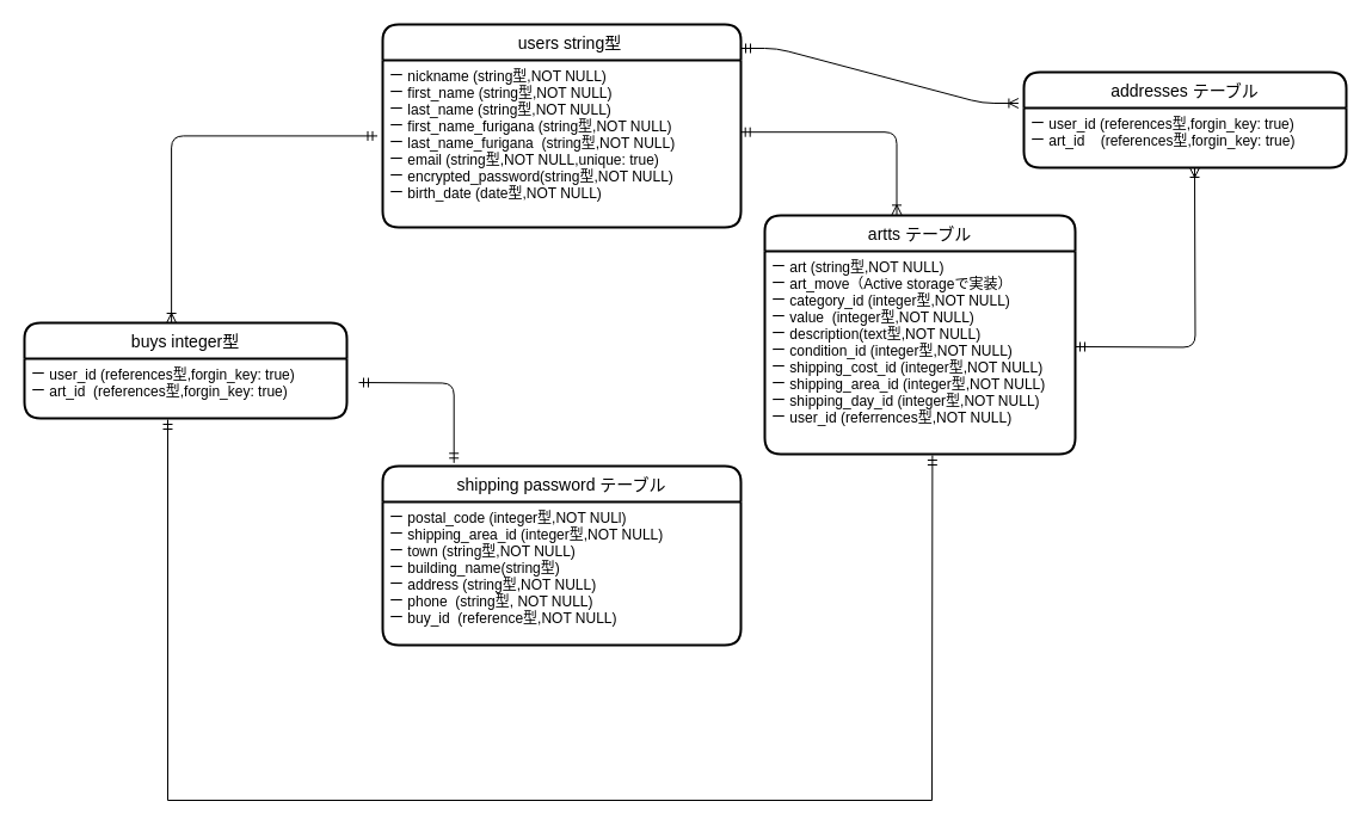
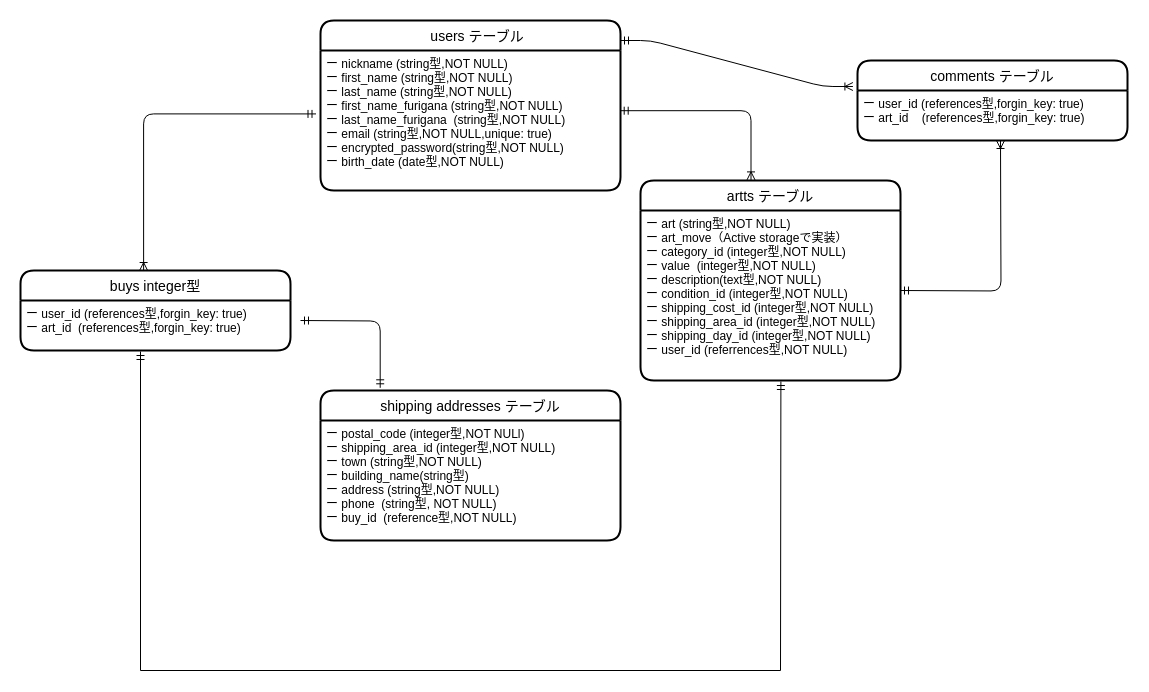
  <mxCell id="0" />
  <mxCell id="1" parent="0" />
- <mxCell id="2" value="　users string型" style="swimlane;childLayout=stackLayout;horizontal=1;startSize=30;horizontalStack=0;rounded=1;fontSize=14;fontStyle=0;strokeWidth=2;resizeParent=0;resizeLast=1;shadow=0;dashed=0;align=center;" vertex="1" parent="1"><mxGeometry x="320" y="20" width="300" height="170" as="geometry" /></mxCell>
+ <mxCell id="2" value="　users テーブル" style="swimlane;childLayout=stackLayout;horizontal=1;startSize=30;horizontalStack=0;rounded=1;fontSize=14;fontStyle=0;strokeWidth=2;resizeParent=0;resizeLast=1;shadow=0;dashed=0;align=center;" vertex="1" parent="1"><mxGeometry x="320" y="20" width="300" height="170" as="geometry" /></mxCell>
  <mxCell id="3" value="ー nickname (string型,NOT NULL)&#10;ー first_name (string型,NOT NULL)&#10;ー last_name (string型,NOT NULL)&#10;ー first_name_furigana (string型,NOT NULL)&#10;ー last_name_furigana  (string型,NOT NULL)&#10;ー email (string型,NOT NULL,unique: true)&#10;ー encrypted_password(string型,NOT NULL)&#10;ー birth_date (date型,NOT NULL)&#10;" style="text;strokeColor=none;fillColor=none;spacingLeft=4;spacingRight=4;overflow=hidden;rotatable=0;points=[[0,0.5],[1,0.5]];portConstraint=eastwest;fontSize=12;" vertex="1" parent="2"><mxGeometry y="30" width="300" height="140" as="geometry" /></mxCell>
  <mxCell id="4" style="edgeStyle=orthogonalEdgeStyle;rounded=0;orthogonalLoop=1;jettySize=auto;html=1;exitX=1;exitY=0.5;exitDx=0;exitDy=0;" edge="1" parent="2"><mxGeometry relative="1" as="geometry"><mxPoint x="350" y="105" as="sourcePoint" /><mxPoint x="350" y="105" as="targetPoint" /></mxGeometry></mxCell>
  <mxCell id="5" value="buys integer型" style="swimlane;childLayout=stackLayout;horizontal=1;startSize=30;horizontalStack=0;rounded=1;fontSize=14;fontStyle=0;strokeWidth=2;resizeParent=0;resizeLast=1;shadow=0;dashed=0;align=center;" vertex="1" parent="1"><mxGeometry x="20" y="270" width="270" height="80" as="geometry" /></mxCell>
  <mxCell id="6" value="ー user_id (references型,forgin_key: true)  &#10;ー art_id  (references型,forgin_key: true)   &#10;" style="text;strokeColor=none;fillColor=none;spacingLeft=4;spacingRight=4;overflow=hidden;rotatable=0;points=[[0,0.5],[1,0.5]];portConstraint=eastwest;fontSize=12;" vertex="1" parent="5"><mxGeometry y="30" width="270" height="50" as="geometry" /></mxCell>
  <mxCell id="7" value="artts テーブル" style="swimlane;childLayout=stackLayout;horizontal=1;startSize=30;horizontalStack=0;rounded=1;fontSize=14;fontStyle=0;strokeWidth=2;resizeParent=0;resizeLast=1;shadow=0;dashed=0;align=center;" vertex="1" parent="1"><mxGeometry x="640" y="180" width="260" height="200" as="geometry" /></mxCell>
  <mxCell id="8" value="ー art (string型,NOT NULL)&#10;ー art_move（Active storageで実装）&#10;ー category_id (integer型,NOT NULL)&#10;ー value  (integer型,NOT NULL)&#10;ー description(text型,NOT NULL)&#10;ー condition_id (integer型,NOT NULL)&#10;ー shipping_cost_id (integer型,NOT NULL)&#10;ー shipping_area_id (integer型,NOT NULL)&#10;ー shipping_day_id (integer型,NOT NULL)&#10;ー user_id (referrences型,NOT NULL)" style="text;strokeColor=none;fillColor=none;spacingLeft=4;spacingRight=4;overflow=hidden;rotatable=0;points=[[0,0.5],[1,0.5]];portConstraint=eastwest;fontSize=12;" vertex="1" parent="7"><mxGeometry y="30" width="260" height="170" as="geometry" /></mxCell>
- <mxCell id="9" value="shipping password テーブル" style="swimlane;childLayout=stackLayout;horizontal=1;startSize=30;horizontalStack=0;rounded=1;fontSize=14;fontStyle=0;strokeWidth=2;resizeParent=0;resizeLast=1;shadow=0;dashed=0;align=center;" vertex="1" parent="1"><mxGeometry x="320" y="390" width="300" height="150" as="geometry" /></mxCell>
+ <mxCell id="9" value="shipping addresses テーブル" style="swimlane;childLayout=stackLayout;horizontal=1;startSize=30;horizontalStack=0;rounded=1;fontSize=14;fontStyle=0;strokeWidth=2;resizeParent=0;resizeLast=1;shadow=0;dashed=0;align=center;" vertex="1" parent="1"><mxGeometry x="320" y="390" width="300" height="150" as="geometry" /></mxCell>
  <mxCell id="10" value="ー postal_code (integer型,NOT NULl)&#10;ー shipping_area_id (integer型,NOT NULL)&#10;ー town (string型,NOT NULL)&#10;ー building_name(string型)&#10;ー address (string型,NOT NULL)&#10;ー phone  (string型, NOT NULL)&#10;ー buy_id  (reference型,NOT NULL)&#10;" style="text;strokeColor=none;fillColor=none;spacingLeft=4;spacingRight=4;overflow=hidden;rotatable=0;points=[[0,0.5],[1,0.5]];portConstraint=eastwest;fontSize=12;" vertex="1" parent="9"><mxGeometry y="30" width="300" height="120" as="geometry" /></mxCell>
  <mxCell id="11" style="edgeStyle=orthogonalEdgeStyle;rounded=0;orthogonalLoop=1;jettySize=auto;html=1;exitX=1;exitY=0.5;exitDx=0;exitDy=0;" edge="1" parent="9" source="10" target="10"><mxGeometry relative="1" as="geometry" /></mxCell>
  <mxCell id="12" value="" style="fontSize=12;html=1;endArrow=ERoneToMany;startArrow=ERmandOne;edgeStyle=orthogonalEdgeStyle;elbow=vertical;exitX=-0.015;exitY=0.453;exitDx=0;exitDy=0;exitPerimeter=0;entryX=0.456;entryY=0;entryDx=0;entryDy=0;entryPerimeter=0;" edge="1" parent="1" source="3" target="5"><mxGeometry width="100" height="100" relative="1" as="geometry"><mxPoint x="270" y="109.67" as="sourcePoint" /><mxPoint x="24" y="220" as="targetPoint" /></mxGeometry></mxCell>
  <mxCell id="13" value="" style="edgeStyle=orthogonalEdgeStyle;fontSize=12;html=1;endArrow=ERoneToMany;startArrow=ERmandOne;entryX=0.425;entryY=-0.003;entryDx=0;entryDy=0;entryPerimeter=0;exitX=0.999;exitY=0.43;exitDx=0;exitDy=0;exitPerimeter=0;" edge="1" parent="1" source="3" target="7"><mxGeometry width="100" height="100" relative="1" as="geometry"><mxPoint x="620" y="110" as="sourcePoint" /><mxPoint x="820" y="110" as="targetPoint" /></mxGeometry></mxCell>
  <mxCell id="14" value="" style="fontSize=12;html=1;endArrow=ERmandOne;" edge="1" parent="1"><mxGeometry width="100" height="100" relative="1" as="geometry"><mxPoint x="140" y="670" as="sourcePoint" /><mxPoint x="140" y="351" as="targetPoint" /></mxGeometry></mxCell>
  <mxCell id="15" value="" style="endArrow=none;html=1;rounded=0;" edge="1" parent="1"><mxGeometry relative="1" as="geometry"><mxPoint x="140" y="670" as="sourcePoint" /><mxPoint x="780" y="670" as="targetPoint" /></mxGeometry></mxCell>
  <mxCell id="16" value="" style="fontSize=12;html=1;endArrow=ERmandOne;entryX=0.54;entryY=1.006;entryDx=0;entryDy=0;entryPerimeter=0;" edge="1" parent="1" target="8"><mxGeometry width="100" height="100" relative="1" as="geometry"><mxPoint x="780" y="670" as="sourcePoint" /><mxPoint x="776" y="392" as="targetPoint" /></mxGeometry></mxCell>
  <mxCell id="17" value="" style="edgeStyle=orthogonalEdgeStyle;fontSize=12;html=1;endArrow=ERmandOne;startArrow=ERmandOne;entryX=0.199;entryY=-0.018;entryDx=0;entryDy=0;entryPerimeter=0;" edge="1" parent="1" target="9"><mxGeometry width="100" height="100" relative="1" as="geometry"><mxPoint y="320" as="sourcePoint" x="300" /><mxPoint x="380" y="370" as="targetPoint" /></mxGeometry></mxCell>
- <mxCell id="18" value="addresses テーブル" style="swimlane;childLayout=stackLayout;horizontal=1;startSize=30;horizontalStack=0;rounded=1;fontSize=14;fontStyle=0;strokeWidth=2;resizeParent=0;resizeLast=1;shadow=0;dashed=0;align=center;" vertex="1" parent="1"><mxGeometry x="857" y="60" width="270" height="80" as="geometry" /></mxCell>
+ <mxCell id="18" value="comments テーブル" style="swimlane;childLayout=stackLayout;horizontal=1;startSize=30;horizontalStack=0;rounded=1;fontSize=14;fontStyle=0;strokeWidth=2;resizeParent=0;resizeLast=1;shadow=0;dashed=0;align=center;" vertex="1" parent="1"><mxGeometry x="857" y="60" width="270" height="80" as="geometry" /></mxCell>
  <mxCell id="19" value="ー user_id (references型,forgin_key: true)  &#10;ー art_id    (references型,forgin_key: true)   &#10;" style="text;strokeColor=none;fillColor=none;spacingLeft=4;spacingRight=4;overflow=hidden;rotatable=0;points=[[0,0.5],[1,0.5]];portConstraint=eastwest;fontSize=12;" vertex="1" parent="18"><mxGeometry y="30" width="270" height="50" as="geometry" /></mxCell>
  <mxCell id="20" value="" style="edgeStyle=orthogonalEdgeStyle;fontSize=12;html=1;endArrow=ERoneToMany;startArrow=ERmandOne;" edge="1" parent="1"><mxGeometry width="100" height="100" relative="1" as="geometry"><mxPoint x="900" y="290" as="sourcePoint" /><mxPoint x="1000" y="140" as="targetPoint" /></mxGeometry></mxCell>
  <mxCell id="21" value="" style="edgeStyle=entityRelationEdgeStyle;fontSize=12;html=1;endArrow=ERoneToMany;startArrow=ERmandOne;entryX=-0.017;entryY=-0.08;entryDx=0;entryDy=0;entryPerimeter=0;" edge="1" parent="1" target="19"><mxGeometry width="100" height="100" relative="1" as="geometry"><mxPoint x="620" y="40" as="sourcePoint" /><mxPoint x="720" y="-60" as="targetPoint" /></mxGeometry></mxCell>
